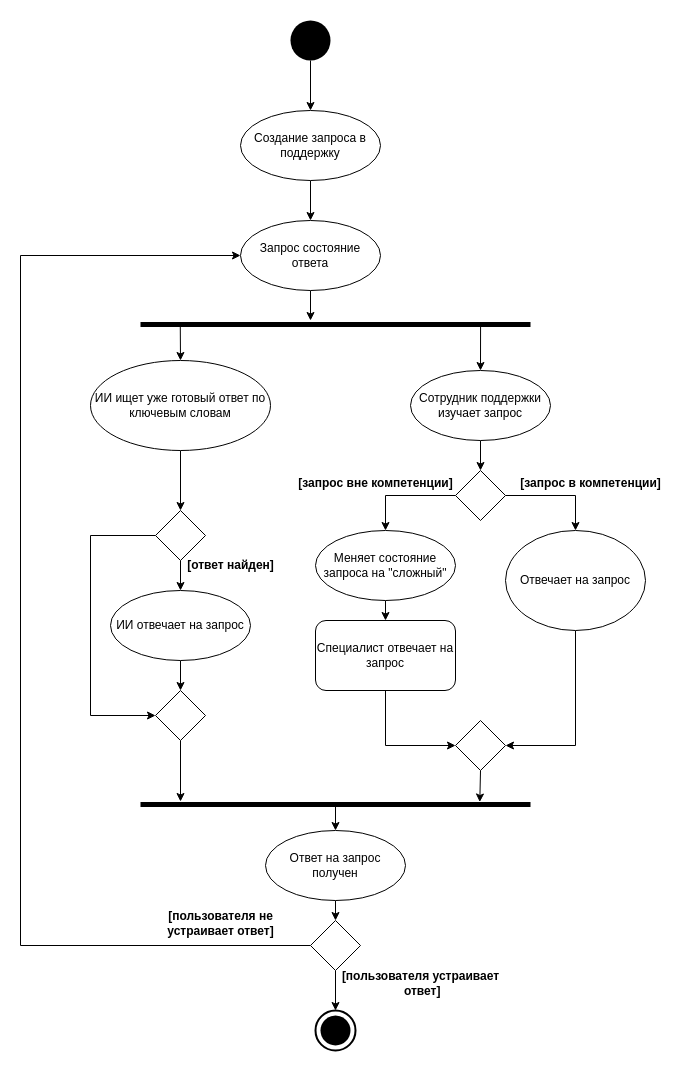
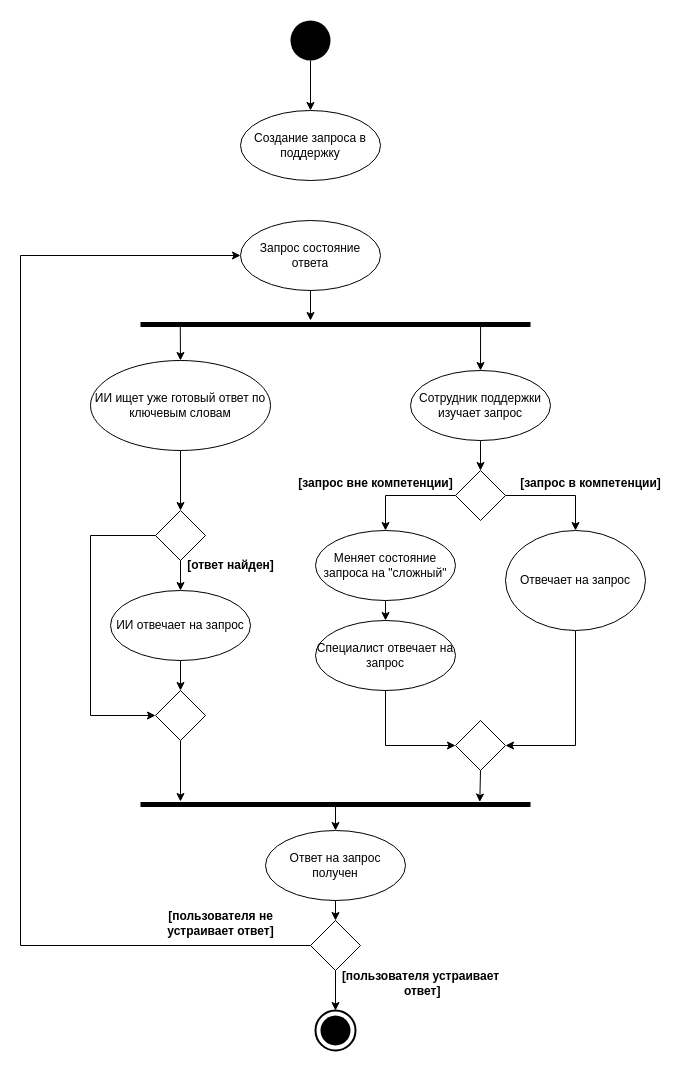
  <mxCell id="0" />
  <mxCell id="1" parent="0" />
- <mxCell id="2" style="edgeStyle=orthogonalEdgeStyle;rounded=0;orthogonalLoop=1;jettySize=auto;html=1;exitX=0.5;exitY=1;exitDx=0;exitDy=0;entryX=0.5;entryY=0;entryDx=0;entryDy=0;" parent="1" source="3" target="36" edge="1"><mxGeometry relative="1" as="geometry" /></mxCell>
  <mxCell id="3" value="Создание запроса в поддержку" style="ellipse;whiteSpace=wrap;html=1;" parent="1" vertex="1"><mxGeometry x="240" y="110" width="140" height="70" as="geometry" /></mxCell>
  <mxCell id="4" style="edgeStyle=orthogonalEdgeStyle;rounded=0;orthogonalLoop=1;jettySize=auto;html=1;exitX=0.5;exitY=1;exitDx=0;exitDy=0;entryX=0.5;entryY=0;entryDx=0;entryDy=0;" parent="1" source="5" target="3" edge="1"><mxGeometry relative="1" as="geometry" /></mxCell>
  <mxCell id="5" value="" style="ellipse;whiteSpace=wrap;html=1;aspect=fixed;fillColor=#000000;strokeColor=none;" parent="1" vertex="1"><mxGeometry x="290" y="20" width="40" height="40" as="geometry" /></mxCell>
  <mxCell id="6" value="" style="line;strokeWidth=5;fillColor=none;align=left;verticalAlign=middle;spacingTop=-1;spacingLeft=3;spacingRight=3;rotatable=0;labelPosition=right;points=[];portConstraint=eastwest;strokeColor=inherit;" parent="1" vertex="1"><mxGeometry x="140" y="320" width="390" height="8" as="geometry" /></mxCell>
  <mxCell id="7" style="edgeStyle=orthogonalEdgeStyle;rounded=0;orthogonalLoop=1;jettySize=auto;html=1;exitX=0.5;exitY=1;exitDx=0;exitDy=0;entryX=0.5;entryY=0;entryDx=0;entryDy=0;" parent="1" source="9" target="13" edge="1"><mxGeometry relative="1" as="geometry" /></mxCell>
  <mxCell id="8" style="edgeStyle=orthogonalEdgeStyle;rounded=0;orthogonalLoop=1;jettySize=auto;html=1;exitX=0;exitY=0.5;exitDx=0;exitDy=0;entryX=0;entryY=0.5;entryDx=0;entryDy=0;" parent="1" source="9" target="26" edge="1"><mxGeometry relative="1" as="geometry"><Array as="points"><mxPoint x="90" y="535" /><mxPoint x="90" y="715" /></Array></mxGeometry></mxCell>
  <mxCell id="9" value="" style="rhombus;whiteSpace=wrap;html=1;" parent="1" vertex="1"><mxGeometry x="155" y="510" width="50" height="50" as="geometry" /></mxCell>
  <mxCell id="10" style="edgeStyle=orthogonalEdgeStyle;rounded=0;orthogonalLoop=1;jettySize=auto;html=1;exitX=0.5;exitY=1;exitDx=0;exitDy=0;entryX=0.5;entryY=0;entryDx=0;entryDy=0;" parent="1" source="11" target="9" edge="1"><mxGeometry relative="1" as="geometry" /></mxCell>
  <mxCell id="11" value="ИИ ищет уже готовый ответ по ключевым словам" style="ellipse;whiteSpace=wrap;html=1;" parent="1" vertex="1"><mxGeometry x="90" y="360" width="180" height="90" as="geometry" /></mxCell>
  <mxCell id="12" style="edgeStyle=orthogonalEdgeStyle;rounded=0;orthogonalLoop=1;jettySize=auto;html=1;exitX=0.5;exitY=1;exitDx=0;exitDy=0;entryX=0.5;entryY=0;entryDx=0;entryDy=0;" parent="1" source="13" target="26" edge="1"><mxGeometry relative="1" as="geometry" /></mxCell>
  <mxCell id="13" value="ИИ отвечает на запрос" style="ellipse;whiteSpace=wrap;html=1;" parent="1" vertex="1"><mxGeometry x="110" y="590" width="140" height="70" as="geometry" /></mxCell>
  <mxCell id="14" style="edgeStyle=orthogonalEdgeStyle;rounded=0;orthogonalLoop=1;jettySize=auto;html=1;exitX=0.5;exitY=1;exitDx=0;exitDy=0;entryX=0.5;entryY=0;entryDx=0;entryDy=0;" parent="1" source="15" target="18" edge="1"><mxGeometry relative="1" as="geometry" /></mxCell>
  <mxCell id="15" value="Сотрудник поддержки изучает запрос" style="ellipse;whiteSpace=wrap;html=1;" parent="1" vertex="1"><mxGeometry x="410" y="370" width="140" height="70" as="geometry" /></mxCell>
  <mxCell id="16" style="edgeStyle=orthogonalEdgeStyle;rounded=0;orthogonalLoop=1;jettySize=auto;html=1;exitX=0;exitY=0.5;exitDx=0;exitDy=0;entryX=0.5;entryY=0;entryDx=0;entryDy=0;" parent="1" source="18" target="22" edge="1"><mxGeometry relative="1" as="geometry" /></mxCell>
  <mxCell id="17" style="edgeStyle=orthogonalEdgeStyle;rounded=0;orthogonalLoop=1;jettySize=auto;html=1;exitX=1;exitY=0.5;exitDx=0;exitDy=0;entryX=0.5;entryY=0;entryDx=0;entryDy=0;" parent="1" source="18" target="20" edge="1"><mxGeometry relative="1" as="geometry" /></mxCell>
  <mxCell id="18" value="" style="rhombus;whiteSpace=wrap;html=1;" parent="1" vertex="1"><mxGeometry x="455" y="470" width="50" height="50" as="geometry" /></mxCell>
  <mxCell id="19" style="edgeStyle=orthogonalEdgeStyle;rounded=0;orthogonalLoop=1;jettySize=auto;html=1;exitX=0.5;exitY=1;exitDx=0;exitDy=0;entryX=1;entryY=0.5;entryDx=0;entryDy=0;" parent="1" source="20" target="28" edge="1"><mxGeometry relative="1" as="geometry" /></mxCell>
  <mxCell id="20" value="Отвечает на запрос" style="ellipse;whiteSpace=wrap;html=1;" parent="1" vertex="1"><mxGeometry x="505" y="530" width="140" height="100" as="geometry" /></mxCell>
  <mxCell id="21" style="edgeStyle=orthogonalEdgeStyle;rounded=0;orthogonalLoop=1;jettySize=auto;html=1;exitX=0.5;exitY=1;exitDx=0;exitDy=0;entryX=0.5;entryY=0;entryDx=0;entryDy=0;" parent="1" source="22" target="24" edge="1"><mxGeometry relative="1" as="geometry" /></mxCell>
  <mxCell id="22" value="Меняет состояние запроса на &quot;сложный&quot;" style="ellipse;whiteSpace=wrap;html=1;" parent="1" vertex="1"><mxGeometry x="315" y="530" width="140" height="70" as="geometry" /></mxCell>
  <mxCell id="23" style="edgeStyle=orthogonalEdgeStyle;rounded=0;orthogonalLoop=1;jettySize=auto;html=1;exitX=0.5;exitY=1;exitDx=0;exitDy=0;entryX=0;entryY=0.5;entryDx=0;entryDy=0;" parent="1" source="24" target="28" edge="1"><mxGeometry relative="1" as="geometry" /></mxCell>
- <mxCell id="24" value="Специалист отвечает на запрос" style="whiteSpace=wrap;html=1;rounded=1;" parent="1" vertex="1"><mxGeometry x="315" y="620" width="140" height="70" as="geometry" /></mxCell>
+ <mxCell id="24" value="Специалист отвечает на запрос" style="ellipse;whiteSpace=wrap;html=1;" parent="1" vertex="1"><mxGeometry x="315" y="620" width="140" height="70" as="geometry" /></mxCell>
  <mxCell id="25" style="edgeStyle=orthogonalEdgeStyle;rounded=0;orthogonalLoop=1;jettySize=auto;html=1;exitX=0.5;exitY=1;exitDx=0;exitDy=0;" parent="1" source="26" edge="1"><mxGeometry relative="1" as="geometry"><mxPoint x="180" y="801" as="targetPoint" /></mxGeometry></mxCell>
  <mxCell id="26" value="" style="rhombus;whiteSpace=wrap;html=1;" parent="1" vertex="1"><mxGeometry x="155" y="690" width="50" height="50" as="geometry" /></mxCell>
  <mxCell id="27" style="edgeStyle=orthogonalEdgeStyle;rounded=0;orthogonalLoop=1;jettySize=auto;html=1;exitX=0.5;exitY=1;exitDx=0;exitDy=0;entryX=0.87;entryY=0.188;entryDx=0;entryDy=0;entryPerimeter=0;" parent="1" source="28" target="32" edge="1"><mxGeometry relative="1" as="geometry"><mxPoint x="480" y="810" as="targetPoint" /></mxGeometry></mxCell>
  <mxCell id="28" value="" style="rhombus;whiteSpace=wrap;html=1;" parent="1" vertex="1"><mxGeometry x="455" y="720" width="50" height="50" as="geometry" /></mxCell>
  <mxCell id="29" value="" style="endArrow=classic;html=1;rounded=0;exitX=0.872;exitY=0.399;exitDx=0;exitDy=0;exitPerimeter=0;entryX=0.5;entryY=0;entryDx=0;entryDy=0;" parent="1" source="6" target="15" edge="1"><mxGeometry width="50" height="50" relative="1" as="geometry"><mxPoint x="380" y="430" as="sourcePoint" /><mxPoint x="430" y="380" as="targetPoint" /></mxGeometry></mxCell>
  <mxCell id="30" value="" style="endArrow=classic;html=1;rounded=0;entryX=0.5;entryY=0;entryDx=0;entryDy=0;exitX=0.102;exitY=0.53;exitDx=0;exitDy=0;exitPerimeter=0;" parent="1" source="6" target="11" edge="1"><mxGeometry width="50" height="50" relative="1" as="geometry"><mxPoint x="200" y="540" as="sourcePoint" /><mxPoint x="250" y="490" as="targetPoint" /></mxGeometry></mxCell>
  <mxCell id="31" value="[ответ найден]" style="text;align=center;fontStyle=1;verticalAlign=middle;spacingLeft=3;spacingRight=3;strokeColor=none;rotatable=0;points=[[0,0.5],[1,0.5]];portConstraint=eastwest;html=1;" parent="1" vertex="1"><mxGeometry x="180" y="552" width="100" height="26" as="geometry" /></mxCell>
  <mxCell id="32" value="" style="line;strokeWidth=5;fillColor=none;align=left;verticalAlign=middle;spacingTop=-1;spacingLeft=3;spacingRight=3;rotatable=0;labelPosition=right;points=[];portConstraint=eastwest;strokeColor=inherit;" parent="1" vertex="1"><mxGeometry x="140" y="800" width="390" height="8" as="geometry" /></mxCell>
  <mxCell id="33" value="[запрос вне компетенции]" style="text;align=center;fontStyle=1;verticalAlign=middle;spacingLeft=3;spacingRight=3;strokeColor=none;rotatable=0;points=[[0,0.5],[1,0.5]];portConstraint=eastwest;html=1;" parent="1" vertex="1"><mxGeometry x="295" y="470" width="160" height="26" as="geometry" /></mxCell>
  <mxCell id="34" value="[запрос в компетенции]" style="text;align=center;fontStyle=1;verticalAlign=middle;spacingLeft=3;spacingRight=3;strokeColor=none;rotatable=0;points=[[0,0.5],[1,0.5]];portConstraint=eastwest;html=1;" parent="1" vertex="1"><mxGeometry x="510" y="470" width="160" height="26" as="geometry" /></mxCell>
  <mxCell id="35" style="edgeStyle=orthogonalEdgeStyle;rounded=0;orthogonalLoop=1;jettySize=auto;html=1;exitX=0.5;exitY=1;exitDx=0;exitDy=0;" parent="1" source="36" edge="1"><mxGeometry relative="1" as="geometry"><mxPoint x="310" y="320" as="targetPoint" /></mxGeometry></mxCell>
  <mxCell id="36" value="Запрос состояние ответа" style="ellipse;whiteSpace=wrap;html=1;" parent="1" vertex="1"><mxGeometry x="240" y="220" width="140" height="70" as="geometry" /></mxCell>
  <mxCell id="37" style="edgeStyle=orthogonalEdgeStyle;rounded=0;orthogonalLoop=1;jettySize=auto;html=1;exitX=0.5;exitY=1;exitDx=0;exitDy=0;entryX=0.5;entryY=0;entryDx=0;entryDy=0;" parent="1" source="38" target="42" edge="1"><mxGeometry relative="1" as="geometry" /></mxCell>
  <mxCell id="38" value="Ответ на запрос получен" style="ellipse;whiteSpace=wrap;html=1;" parent="1" vertex="1"><mxGeometry x="265" y="830" width="140" height="70" as="geometry" /></mxCell>
  <mxCell id="39" value="" style="endArrow=classic;html=1;rounded=0;entryX=0.5;entryY=0;entryDx=0;entryDy=0;exitX=0.5;exitY=0.61;exitDx=0;exitDy=0;exitPerimeter=0;" parent="1" source="32" target="38" edge="1"><mxGeometry width="50" height="50" relative="1" as="geometry"><mxPoint x="340" y="790" as="sourcePoint" /><mxPoint x="410" y="740" as="targetPoint" /></mxGeometry></mxCell>
  <mxCell id="40" style="edgeStyle=orthogonalEdgeStyle;rounded=0;orthogonalLoop=1;jettySize=auto;html=1;exitX=0.5;exitY=1;exitDx=0;exitDy=0;entryX=0.5;entryY=0;entryDx=0;entryDy=0;" parent="1" source="42" target="46" edge="1"><mxGeometry relative="1" as="geometry" /></mxCell>
  <mxCell id="41" style="edgeStyle=orthogonalEdgeStyle;rounded=0;orthogonalLoop=1;jettySize=auto;html=1;exitX=0;exitY=0.5;exitDx=0;exitDy=0;entryX=0;entryY=0.5;entryDx=0;entryDy=0;" parent="1" source="42" target="36" edge="1"><mxGeometry relative="1" as="geometry"><Array as="points"><mxPoint x="20" y="945" /><mxPoint x="20" y="255" /></Array></mxGeometry></mxCell>
  <mxCell id="42" value="" style="rhombus;whiteSpace=wrap;html=1;" parent="1" vertex="1"><mxGeometry x="310" y="920" width="50" height="50" as="geometry" /></mxCell>
  <mxCell id="43" value="[пользователя устраивает&lt;br&gt;&amp;nbsp;ответ]" style="text;align=center;fontStyle=1;verticalAlign=middle;spacingLeft=3;spacingRight=3;strokeColor=none;rotatable=0;points=[[0,0.5],[1,0.5]];portConstraint=eastwest;html=1;" parent="1" vertex="1"><mxGeometry x="340" y="970" width="160" height="26" as="geometry" /></mxCell>
  <mxCell id="44" value="[пользователя не &lt;br&gt;устраивает ответ]" style="text;align=center;fontStyle=1;verticalAlign=middle;spacingLeft=3;spacingRight=3;strokeColor=none;rotatable=0;points=[[0,0.5],[1,0.5]];portConstraint=eastwest;html=1;" parent="1" vertex="1"><mxGeometry x="140" y="910" width="160" height="26" as="geometry" /></mxCell>
  <mxCell id="45" value="" style="group" vertex="1" connectable="0" parent="1"><mxGeometry x="315" y="1010" width="40" height="40" as="geometry" /></mxCell>
  <mxCell id="46" value="" style="ellipse;whiteSpace=wrap;html=1;aspect=fixed;fillColor=none;strokeColor=#000000;perimeterSpacing=0;strokeWidth=2;" parent="45" vertex="1"><mxGeometry width="40" height="40" as="geometry" /></mxCell>
  <mxCell id="47" value="" style="ellipse;whiteSpace=wrap;html=1;aspect=fixed;fillColor=#000000;strokeColor=none;perimeterSpacing=0;strokeWidth=1;" vertex="1" parent="45"><mxGeometry x="5" y="5" width="30" height="30" as="geometry" /></mxCell>
